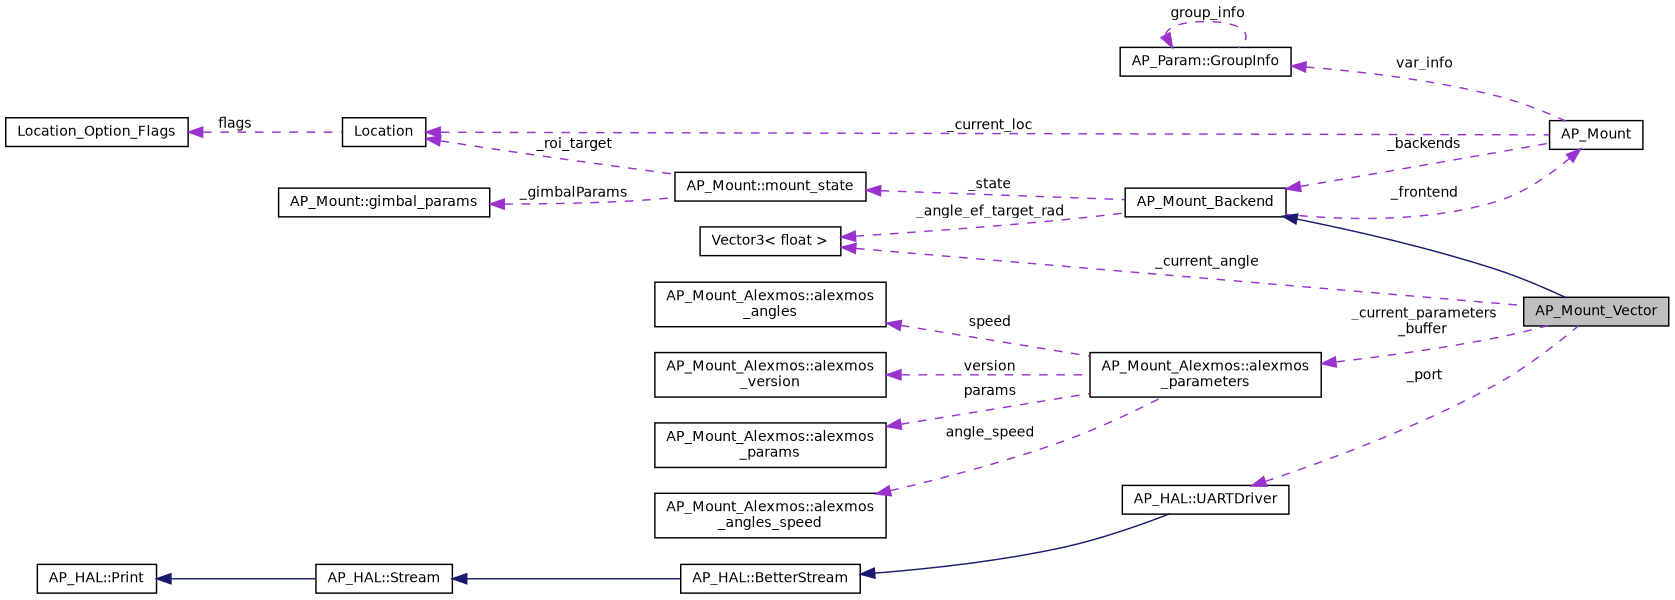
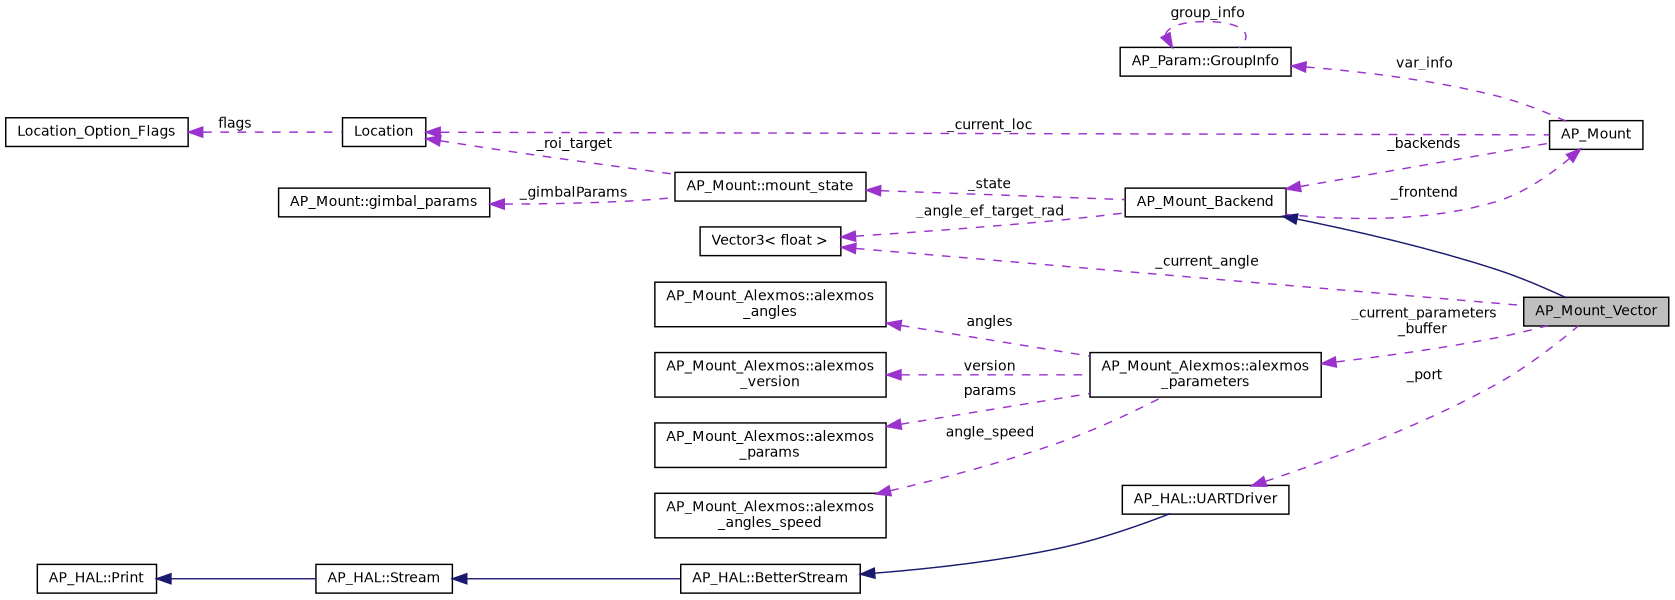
  digraph {
    rankdir=LR
    node [color=black fillcolor=white fontname=Helvetica fontsize=10 shape=record style=filled]
    edge [color=darkorchid3 dir=back fontname=Helvetica fontsize=10 labelfontname=Helvetica labelfontsize=10 style=dashed]
    n1 [fillcolor=grey75 fontcolor=black height=0.2 label=AP_Mount_Vector width=0.4]
    n2 [height=0.2 label=AP_Mount_Backend width=0.4]
    n3 [height=0.2 label=AP_Mount width=0.4]
    n4 [height=0.2 label="AP_Param::GroupInfo" width=0.4]
    n5 [height=0.2 label="AP_Mount::mount_state" width=0.4]
    n6 [height=0.2 label="AP_Mount::gimbal_params" width=0.4]
    n7 [height=0.2 label=Location width=0.4]
    n8 [height=0.2 label=Location_Option_Flags width=0.4]
    n9 [height=0.2 label="Vector3\< float \>" width=0.4]
    n10 [height=0.2 label="AP_Mount_Alexmos::alexmos\l_parameters" width=0.4]
    n11 [height=0.2 label="AP_Mount_Alexmos::alexmos\l_version" width=0.4]
    n12 [height=0.2 label="AP_Mount_Alexmos::alexmos\l_params" width=0.4]
    n13 [height=0.2 label="AP_Mount_Alexmos::alexmos\l_angles_speed" width=0.4]
    n14 [height=0.2 label="AP_Mount_Alexmos::alexmos\l_angles" width=0.4]
    n15 [height=0.2 label="AP_HAL::UARTDriver" width=0.4]
    n16 [height=0.2 label="AP_HAL::BetterStream" width=0.4]
    n17 [height=0.2 label="AP_HAL::Stream" width=0.4]
    n18 [height=0.2 label="AP_HAL::Print" width=0.4]
    n2 -> n1 [color=midnightblue style=solid]
    n2 -> n3 [label=" _backends"]
    n3 -> n2 [label=" _frontend"]
    n4 -> n3 [label=" var_info"]
    n4 -> n4 [label=" group_info"]
    n5 -> n2 [label=" _state"]
    n6 -> n5 [label=" _gimbalParams"]
    n7 -> n3 [label=" _current_loc"]
    n7 -> n5 [label=" _roi_target"]
    n8 -> n7 [label=" flags"]
    n9 -> n1 [label=" _current_angle"]
    n9 -> n2 [label=" _angle_ef_target_rad"]
    n10 -> n1 [label=" _current_parameters\n_buffer"]
    n11 -> n10 [label=" version"]
    n12 -> n10 [label=" params"]
    n13 -> n10 [label=" angle_speed"]
-   n14 -> n10 [label=" speed"]
+   n14 -> n10 [label=" angles"]
    n15 -> n1 [label=" _port"]
    n16 -> n15 [color=midnightblue style=solid]
    n17 -> n16 [color=midnightblue style=solid]
    n18 -> n17 [color=midnightblue style=solid]
  }
